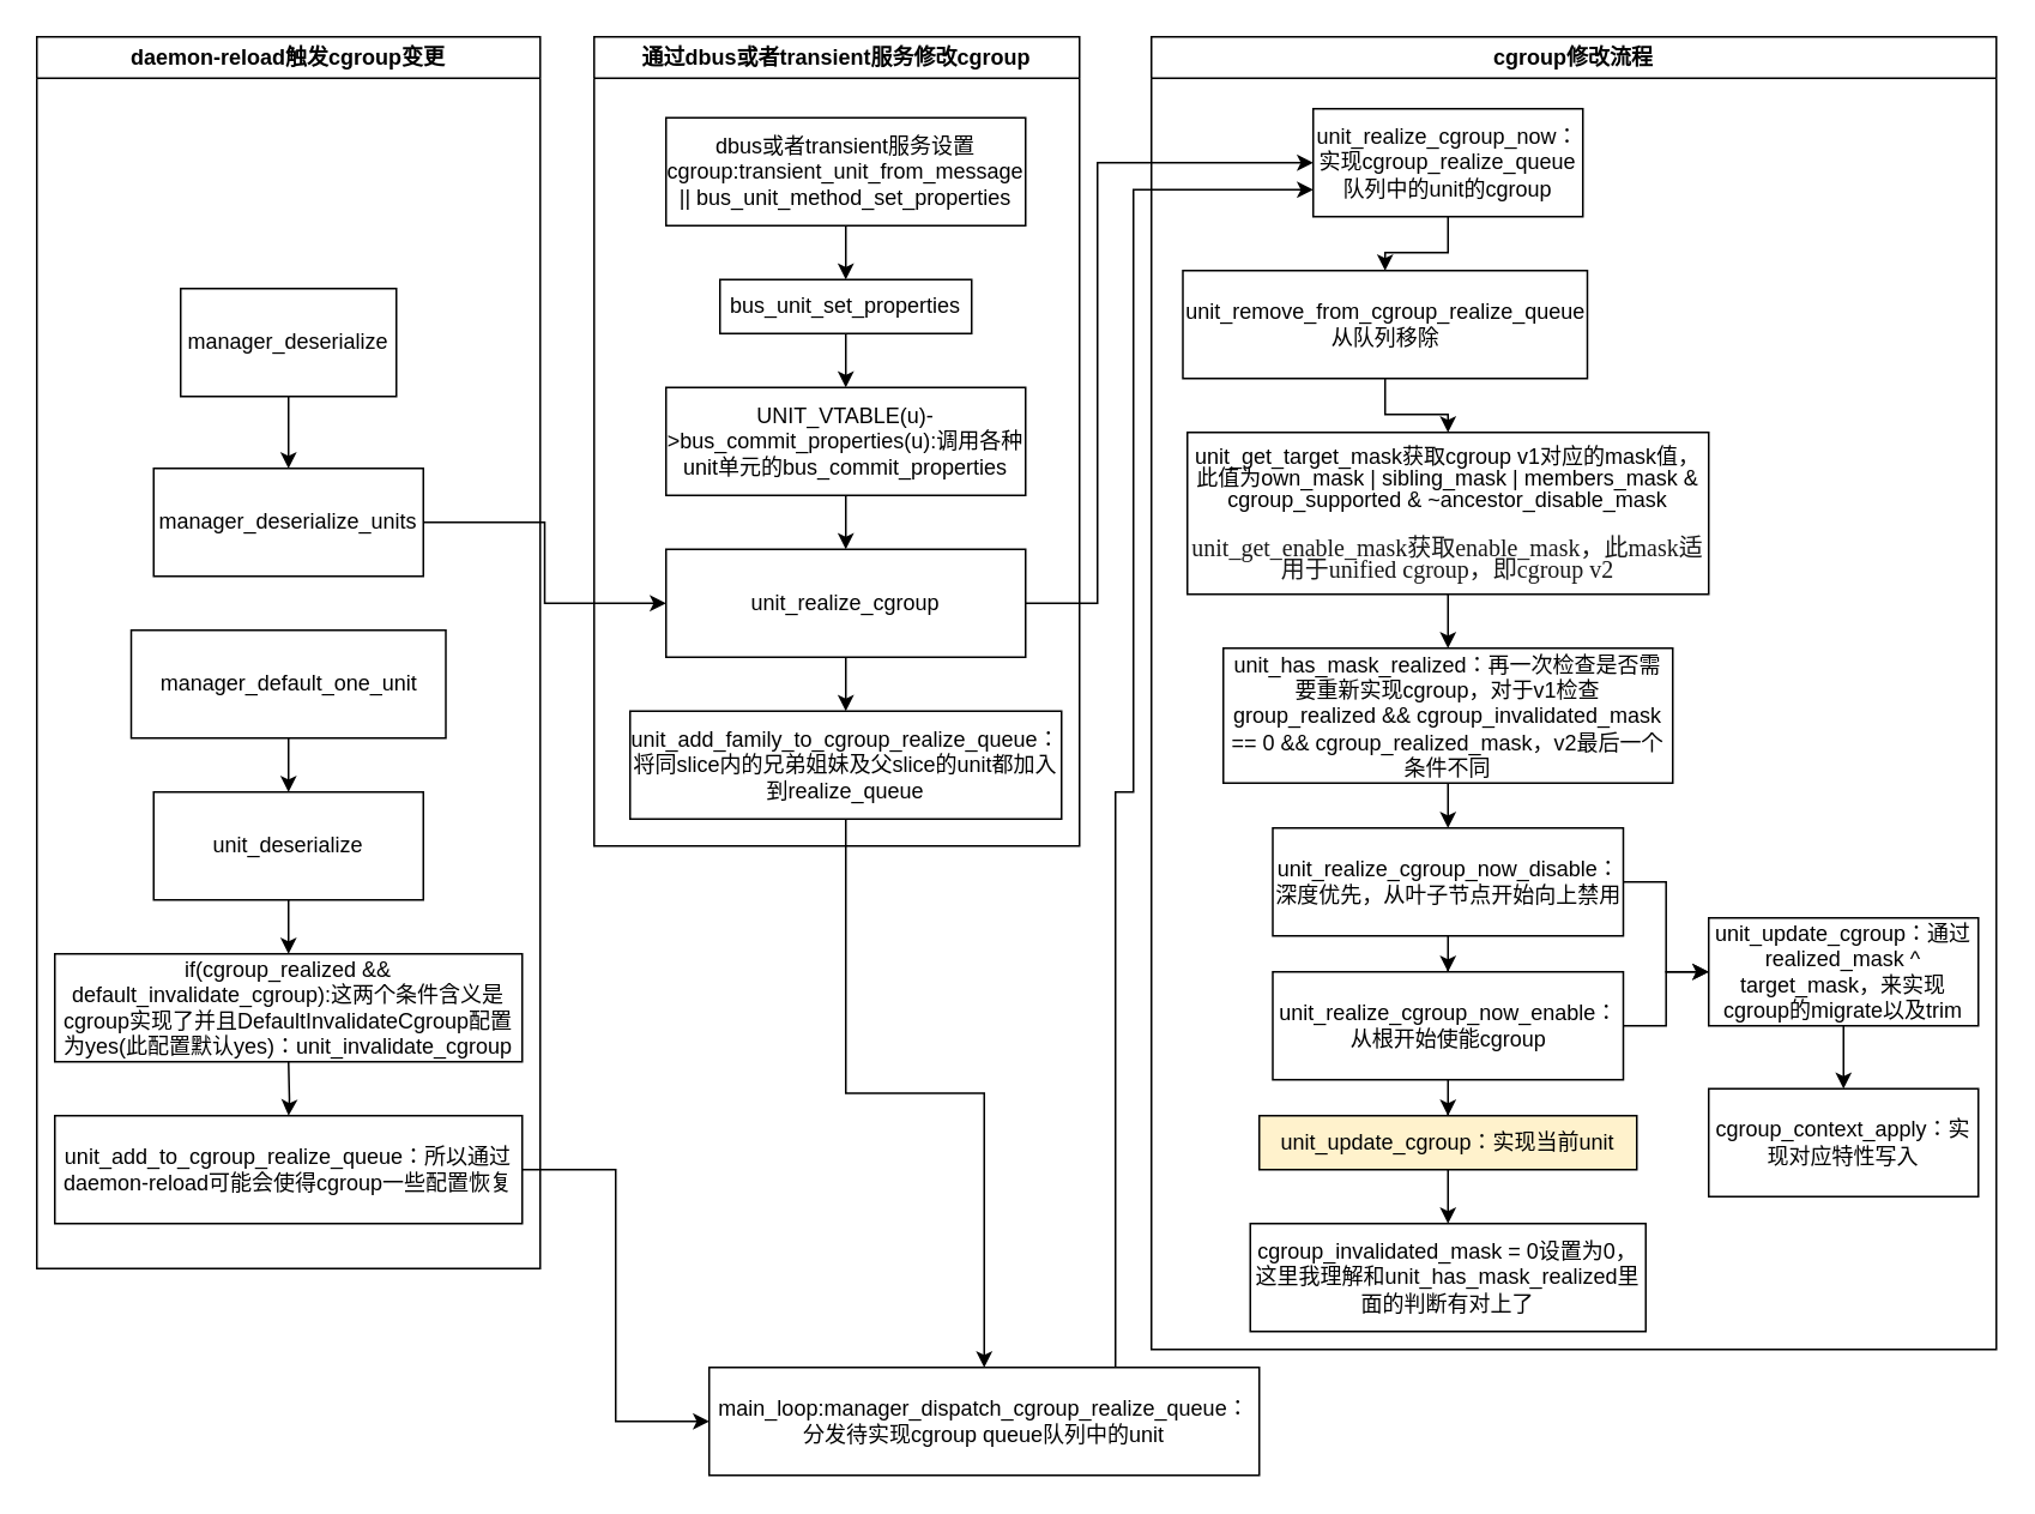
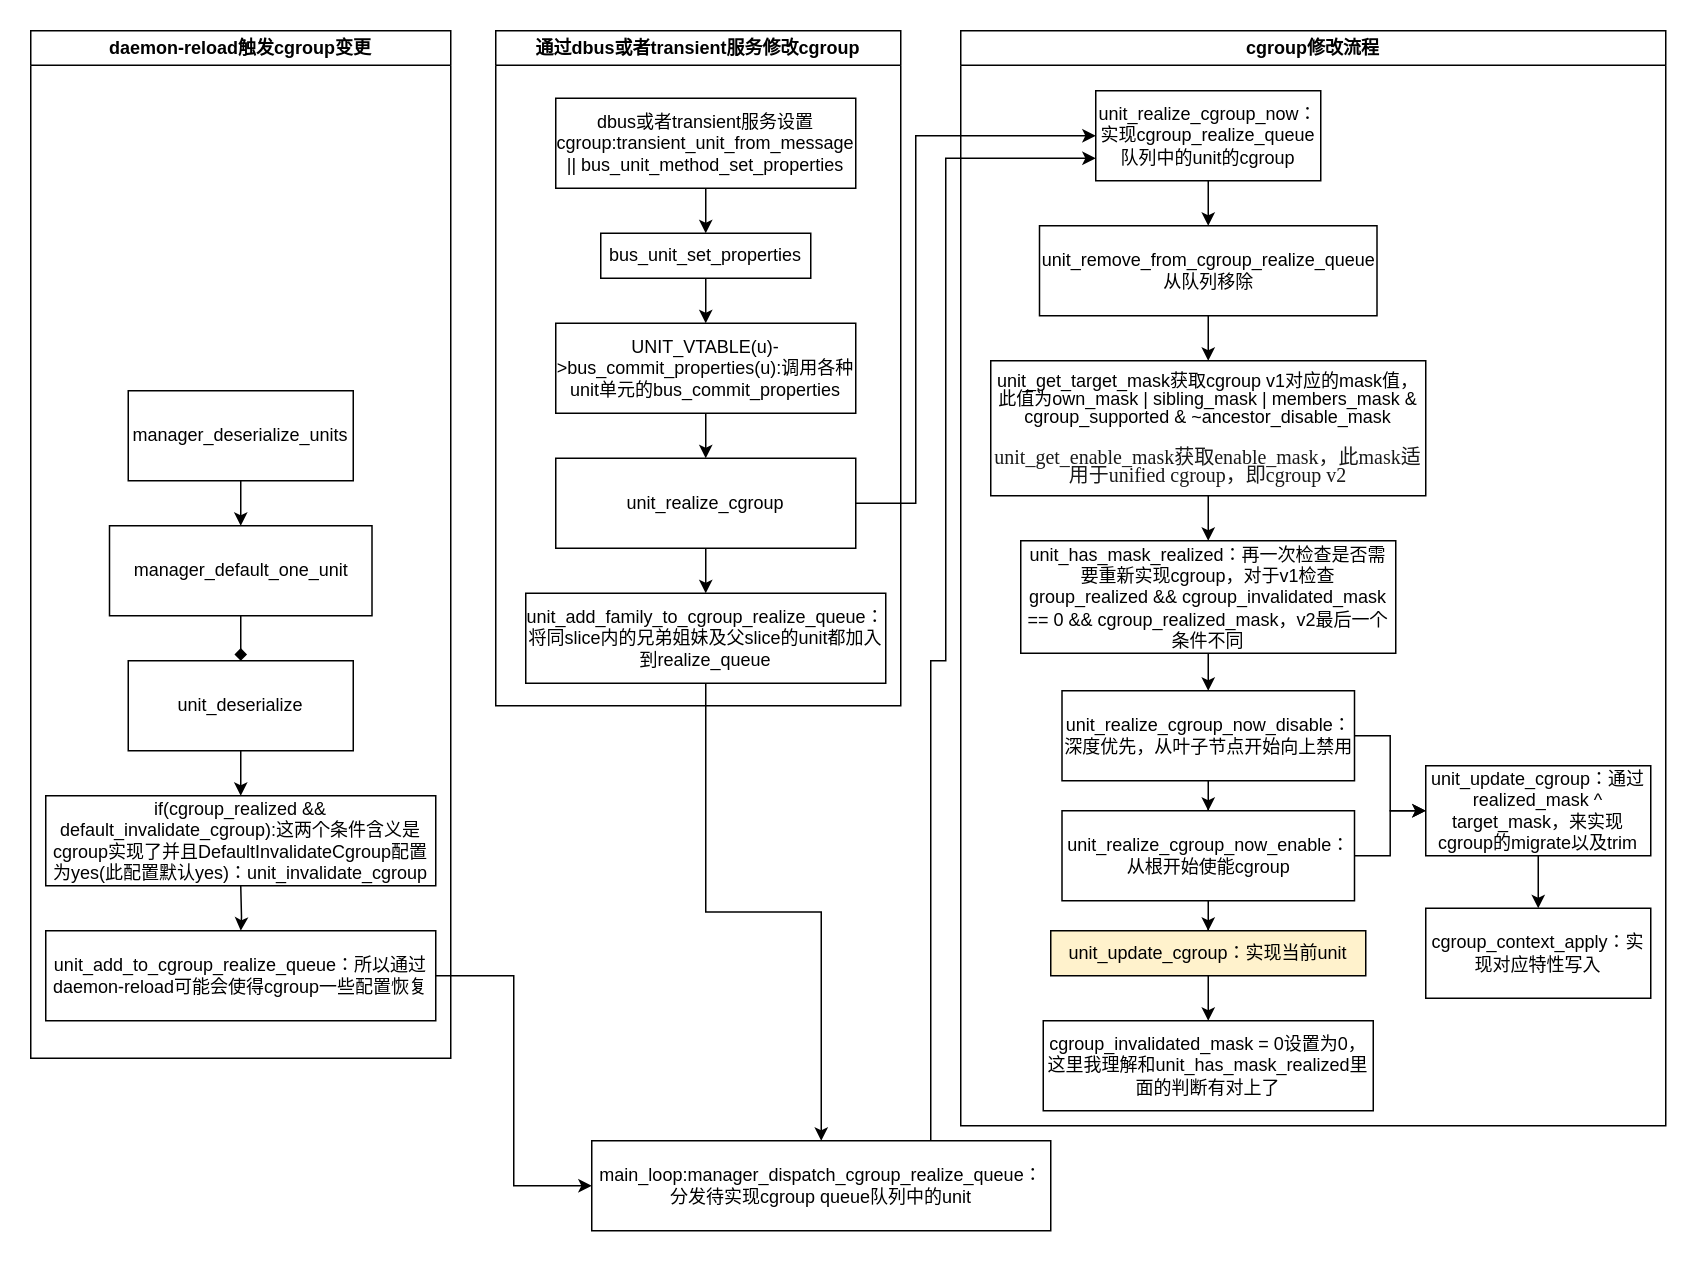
  <mxCell id="0" />
  <mxCell id="1" parent="0" />
  <mxCell id="2" style="edgeStyle=orthogonalEdgeStyle;rounded=0;orthogonalLoop=1;jettySize=auto;html=1;entryX=0;entryY=0.5;entryDx=0;entryDy=0;" parent="1" source="17" target="4" edge="1"><mxGeometry relative="1" as="geometry" /></mxCell>
  <mxCell id="3" style="edgeStyle=orthogonalEdgeStyle;rounded=0;orthogonalLoop=1;jettySize=auto;html=1;entryX=0;entryY=0.75;entryDx=0;entryDy=0;" edge="1" parent="1" source="4" target="30"><mxGeometry relative="1" as="geometry"><Array as="points"><mxPoint x="620" y="440" /><mxPoint x="630" y="440" /><mxPoint x="630" y="105" /></Array></mxGeometry></mxCell>
  <mxCell id="4" value="main_loop:manager_dispatch_cgroup_realize_queue：分发待实现cgroup queue队列中的unit" style="rounded=0;whiteSpace=wrap;html=1;" parent="1" vertex="1"><mxGeometry x="394" y="760" width="306" height="60" as="geometry" /></mxCell>
  <mxCell id="5" style="edgeStyle=orthogonalEdgeStyle;rounded=0;orthogonalLoop=1;jettySize=auto;html=1;" parent="1" source="26" target="4" edge="1"><mxGeometry relative="1" as="geometry" /></mxCell>
  <mxCell id="6" value="daemon-reload触发cgroup变更" style="swimlane;whiteSpace=wrap;html=1;" vertex="1" parent="1"><mxGeometry x="20" y="20" width="280" height="685" as="geometry"><mxRectangle x="-20" y="290" width="140" height="30" as="alternateBounds" /></mxGeometry></mxCell>
- <mxCell id="7" value="manager_deserialize" style="rounded=0;whiteSpace=wrap;html=1;" parent="6" vertex="1"><mxGeometry x="80" y="140" width="120" height="60" as="geometry" /></mxCell>
  <mxCell id="8" value="manager_deserialize_units" style="rounded=0;whiteSpace=wrap;html=1;" parent="6" vertex="1"><mxGeometry x="65" y="240" width="150" height="60" as="geometry" /></mxCell>
- <mxCell id="9" value="" style="edgeStyle=orthogonalEdgeStyle;rounded=0;orthogonalLoop=1;jettySize=auto;html=1;" parent="6" source="7" target="8" edge="1"><mxGeometry relative="1" as="geometry" /></mxCell>
  <mxCell id="10" value="manager_default_one_unit" style="rounded=0;whiteSpace=wrap;html=1;" parent="6" vertex="1"><mxGeometry x="52.5" y="330" width="175" height="60" as="geometry" /></mxCell>
- <mxCell id="11" value="" style="edgeStyle=orthogonalEdgeStyle;rounded=0;orthogonalLoop=1;jettySize=auto;html=1;" parent="6" source="8" target="24" edge="1"><mxGeometry relative="1" as="geometry" /></mxCell>
+ <mxCell id="11" value="" style="edgeStyle=orthogonalEdgeStyle;rounded=0;orthogonalLoop=1;jettySize=auto;html=1;" parent="6" source="8" target="10" edge="1"><mxGeometry relative="1" as="geometry" /></mxCell>
  <mxCell id="12" value="" style="edgeStyle=orthogonalEdgeStyle;rounded=0;orthogonalLoop=1;jettySize=auto;html=1;" edge="1" parent="6" source="13" target="16"><mxGeometry relative="1" as="geometry" /></mxCell>
  <mxCell id="13" value="unit_deserialize" style="rounded=0;whiteSpace=wrap;html=1;" parent="6" vertex="1"><mxGeometry x="65" y="420" width="150" height="60" as="geometry" /></mxCell>
- <mxCell id="14" value="" style="edgeStyle=orthogonalEdgeStyle;rounded=0;orthogonalLoop=1;jettySize=auto;html=1;" parent="6" source="10" target="13" edge="1"><mxGeometry relative="1" as="geometry" /></mxCell>
+ <mxCell id="14" value="" style="edgeStyle=orthogonalEdgeStyle;rounded=0;orthogonalLoop=1;jettySize=auto;html=1;endArrow=diamond;" parent="6" source="10" target="13" edge="1"><mxGeometry relative="1" as="geometry" /></mxCell>
  <mxCell id="15" value="" style="edgeStyle=orthogonalEdgeStyle;rounded=0;orthogonalLoop=1;jettySize=auto;html=1;" parent="6" target="17" edge="1"><mxGeometry relative="1" as="geometry"><mxPoint x="140" y="570" as="sourcePoint" /></mxGeometry></mxCell>
  <mxCell id="16" value="if(cgroup_realized &amp;amp;&amp;amp; default_invalidate_cgroup):这两个条件含义是cgroup实现了并且DefaultInvalidateCgroup配置为yes(此配置默认yes)：unit_invalidate_cgroup" style="rounded=0;whiteSpace=wrap;html=1;" parent="6" vertex="1"><mxGeometry x="10" y="510" width="260" height="60" as="geometry" /></mxCell>
  <mxCell id="17" value="unit_add_to_cgroup_realize_queue：所以通过daemon-reload可能会使得cgroup一些配置恢复" style="rounded=0;whiteSpace=wrap;html=1;" parent="6" vertex="1"><mxGeometry x="10" y="600" width="260" height="60" as="geometry" /></mxCell>
  <mxCell id="18" value="通过dbus或者transient服务修改cgroup" style="swimlane;whiteSpace=wrap;html=1;" vertex="1" parent="1"><mxGeometry x="330" y="20" width="270" height="450" as="geometry" /></mxCell>
  <mxCell id="19" value="dbus或者transient服务设置cgroup:transient_unit_from_message ||&amp;nbsp;bus_unit_method_set_properties" style="rounded=0;whiteSpace=wrap;html=1;" parent="18" vertex="1"><mxGeometry x="40" y="45" width="200" height="60" as="geometry" /></mxCell>
  <mxCell id="20" value="bus_unit_set_properties" style="rounded=0;whiteSpace=wrap;html=1;" parent="18" vertex="1"><mxGeometry x="70" y="135" width="140" height="30" as="geometry" /></mxCell>
  <mxCell id="21" value="" style="edgeStyle=orthogonalEdgeStyle;rounded=0;orthogonalLoop=1;jettySize=auto;html=1;" parent="18" source="19" target="20" edge="1"><mxGeometry relative="1" as="geometry" /></mxCell>
  <mxCell id="22" value="UNIT_VTABLE(u)-&amp;gt;bus_commit_properties(u):调用各种unit单元的bus_commit_properties" style="rounded=0;whiteSpace=wrap;html=1;" parent="18" vertex="1"><mxGeometry x="40" y="195" width="200" height="60" as="geometry" /></mxCell>
  <mxCell id="23" value="" style="edgeStyle=orthogonalEdgeStyle;rounded=0;orthogonalLoop=1;jettySize=auto;html=1;" parent="18" source="20" target="22" edge="1"><mxGeometry relative="1" as="geometry" /></mxCell>
  <mxCell id="24" value="unit_realize_cgroup" style="rounded=0;whiteSpace=wrap;html=1;" parent="18" vertex="1"><mxGeometry x="40" y="285" width="200" height="60" as="geometry" /></mxCell>
  <mxCell id="25" value="" style="edgeStyle=orthogonalEdgeStyle;rounded=0;orthogonalLoop=1;jettySize=auto;html=1;" parent="18" source="22" target="24" edge="1"><mxGeometry relative="1" as="geometry" /></mxCell>
  <mxCell id="26" value="unit_add_family_to_cgroup_realize_queue：将同slice内的兄弟姐妹及父slice的unit都加入到realize_queue" style="rounded=0;whiteSpace=wrap;html=1;" parent="18" vertex="1"><mxGeometry x="20" y="375" width="240" height="60" as="geometry" /></mxCell>
  <mxCell id="27" value="" style="edgeStyle=orthogonalEdgeStyle;rounded=0;orthogonalLoop=1;jettySize=auto;html=1;" parent="18" source="24" target="26" edge="1"><mxGeometry relative="1" as="geometry" /></mxCell>
  <mxCell id="28" style="edgeStyle=orthogonalEdgeStyle;rounded=0;orthogonalLoop=1;jettySize=auto;html=1;entryX=0;entryY=0.5;entryDx=0;entryDy=0;" edge="1" parent="1" source="24" target="30"><mxGeometry relative="1" as="geometry"><Array as="points"><mxPoint x="610" y="335" /><mxPoint x="610" y="90" /></Array></mxGeometry></mxCell>
  <mxCell id="29" value="cgroup修改流程" style="swimlane;whiteSpace=wrap;html=1;" vertex="1" parent="1"><mxGeometry x="640" y="20" width="470" height="730" as="geometry"><mxRectangle x="950" y="330" width="140" height="30" as="alternateBounds" /></mxGeometry></mxCell>
  <mxCell id="30" value="unit_realize_cgroup_now：实现cgroup_realize_queue队列中的unit的cgroup" style="rounded=0;whiteSpace=wrap;html=1;" parent="29" vertex="1"><mxGeometry x="90" y="40" width="150" height="60" as="geometry" /></mxCell>
- <mxCell id="31" value="unit_remove_from_cgroup_realize_queue从队列移除" style="rounded=0;whiteSpace=wrap;html=1;" parent="29" vertex="1"><mxGeometry x="17.5" y="130" width="225" height="60" as="geometry" /></mxCell>
+ <mxCell id="31" value="unit_remove_from_cgroup_realize_queue从队列移除" style="rounded=0;whiteSpace=wrap;html=1;" parent="29" vertex="1"><mxGeometry x="52.5" y="130" width="225" height="60" as="geometry" /></mxCell>
  <mxCell id="32" value="" style="edgeStyle=orthogonalEdgeStyle;rounded=0;orthogonalLoop=1;jettySize=auto;html=1;" parent="29" source="30" target="31" edge="1"><mxGeometry relative="1" as="geometry" /></mxCell>
  <mxCell id="33" value="&lt;p style=&quot;margin: 0px; line-height: 100%;&quot; align=&quot;center&quot;&gt;unit_get_target_mask获取cgroup v1对应的mask值，此值为own_mask | sibling_mask | members_mask &amp;amp; cgroup_supported &amp;amp; ~ancestor_disable_mask&lt;/p&gt;&lt;br/&gt;&lt;p style=&quot;margin: 0px; line-height: 100%;&quot; align=&quot;center&quot;&gt;&lt;span style=&quot;font-family:'Microsoft YaHei'; font-size:10pt; color:#191919;&quot;&gt;unit_get_enable_mask获取enable_mask，此mask适用于unified cgroup，即cgroup v2&lt;/span&gt;&lt;/p&gt;" style="whiteSpace=wrap;html=1;rounded=0;" parent="29" vertex="1"><mxGeometry x="20" y="220" width="290" height="90" as="geometry" /></mxCell>
  <mxCell id="34" value="" style="edgeStyle=orthogonalEdgeStyle;rounded=0;orthogonalLoop=1;jettySize=auto;html=1;" parent="29" source="31" target="33" edge="1"><mxGeometry relative="1" as="geometry" /></mxCell>
  <mxCell id="35" value="unit_has_mask_realized：再一次检查是否需要重新实现cgroup，对于v1检查group_realized &amp;amp;&amp;amp; cgroup_invalidated_mask == 0 &amp;amp;&amp;amp; cgroup_realized_mask，v2最后一个条件不同" style="whiteSpace=wrap;html=1;rounded=0;" parent="29" vertex="1"><mxGeometry x="40" y="340" width="250" height="75" as="geometry" /></mxCell>
  <mxCell id="36" value="" style="edgeStyle=orthogonalEdgeStyle;rounded=0;orthogonalLoop=1;jettySize=auto;html=1;" parent="29" source="33" target="35" edge="1"><mxGeometry relative="1" as="geometry" /></mxCell>
  <mxCell id="37" value="unit_realize_cgroup_now_disable：深度优先，从叶子节点开始向上禁用" style="whiteSpace=wrap;html=1;rounded=0;" parent="29" vertex="1"><mxGeometry x="67.5" y="440" width="195" height="60" as="geometry" /></mxCell>
  <mxCell id="38" value="" style="edgeStyle=orthogonalEdgeStyle;rounded=0;orthogonalLoop=1;jettySize=auto;html=1;" parent="29" source="35" target="37" edge="1"><mxGeometry relative="1" as="geometry" /></mxCell>
  <mxCell id="39" value="unit_realize_cgroup_now_enable：从根开始使能cgroup" style="whiteSpace=wrap;html=1;rounded=0;" parent="29" vertex="1"><mxGeometry x="67.5" y="520" width="195" height="60" as="geometry" /></mxCell>
  <mxCell id="40" value="" style="edgeStyle=orthogonalEdgeStyle;rounded=0;orthogonalLoop=1;jettySize=auto;html=1;" parent="29" source="37" target="39" edge="1"><mxGeometry relative="1" as="geometry" /></mxCell>
  <mxCell id="41" value="unit_update_cgroup：实现当前unit" style="whiteSpace=wrap;html=1;rounded=0;fillColor=#fff2cc;" parent="29" vertex="1"><mxGeometry x="60" y="600" width="210" height="30" as="geometry" /></mxCell>
  <mxCell id="42" value="" style="edgeStyle=orthogonalEdgeStyle;rounded=0;orthogonalLoop=1;jettySize=auto;html=1;" parent="29" source="39" target="41" edge="1"><mxGeometry relative="1" as="geometry" /></mxCell>
  <mxCell id="43" value="cgroup_invalidated_mask = 0设置为0，这里我理解和unit_has_mask_realized里面的判断有对上了" style="whiteSpace=wrap;html=1;rounded=0;" parent="29" vertex="1"><mxGeometry x="55" y="660" width="220" height="60" as="geometry" /></mxCell>
  <mxCell id="44" value="" style="edgeStyle=orthogonalEdgeStyle;rounded=0;orthogonalLoop=1;jettySize=auto;html=1;" parent="29" source="41" target="43" edge="1"><mxGeometry relative="1" as="geometry" /></mxCell>
  <mxCell id="45" value="unit_update_cgroup：通过realized_mask ^ target_mask，来实现cgroup的migrate以及trim" style="rounded=0;whiteSpace=wrap;html=1;" parent="29" vertex="1"><mxGeometry x="310" y="490" width="150" height="60" as="geometry" /></mxCell>
  <mxCell id="46" style="edgeStyle=orthogonalEdgeStyle;rounded=0;orthogonalLoop=1;jettySize=auto;html=1;" parent="29" source="37" target="45" edge="1"><mxGeometry relative="1" as="geometry" /></mxCell>
  <mxCell id="47" style="edgeStyle=orthogonalEdgeStyle;rounded=0;orthogonalLoop=1;jettySize=auto;html=1;entryX=0;entryY=0.5;entryDx=0;entryDy=0;" parent="29" source="39" target="45" edge="1"><mxGeometry relative="1" as="geometry" /></mxCell>
  <mxCell id="48" value="cgroup_context_apply：实现对应特性写入" style="whiteSpace=wrap;html=1;rounded=0;" parent="29" vertex="1"><mxGeometry x="310" y="585" width="150" height="60" as="geometry" /></mxCell>
  <mxCell id="49" value="" style="edgeStyle=orthogonalEdgeStyle;rounded=0;orthogonalLoop=1;jettySize=auto;html=1;" parent="29" source="45" target="48" edge="1"><mxGeometry relative="1" as="geometry" /></mxCell>
